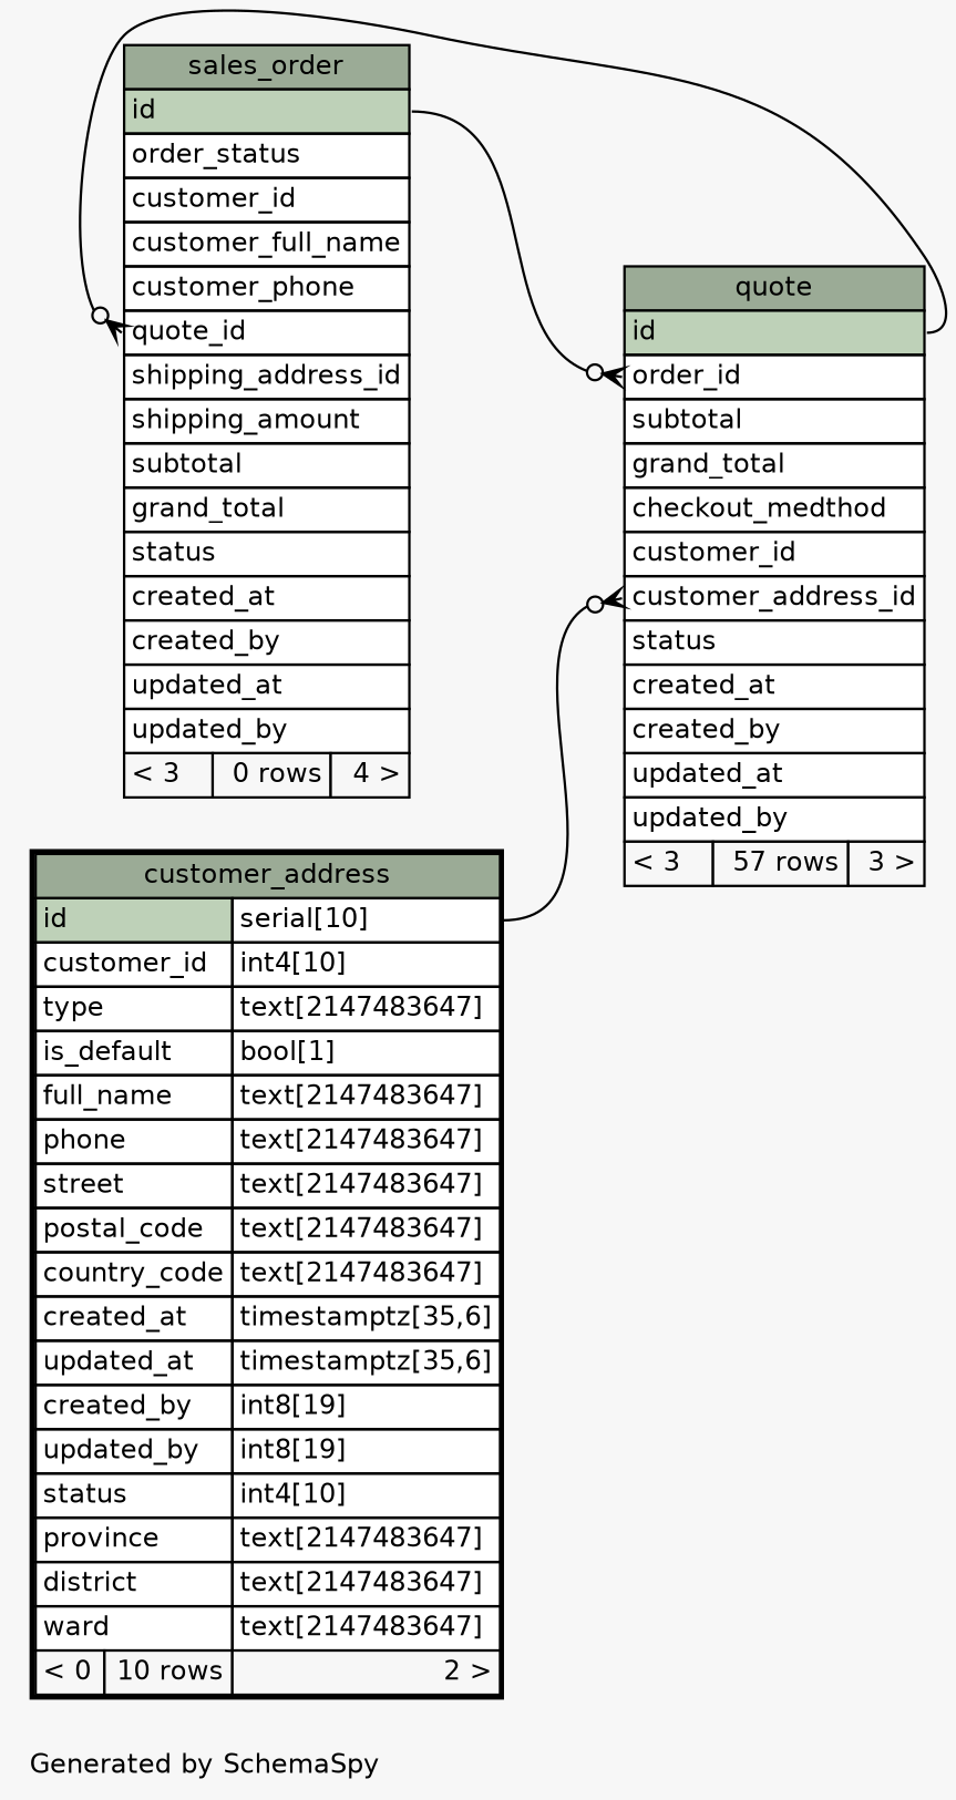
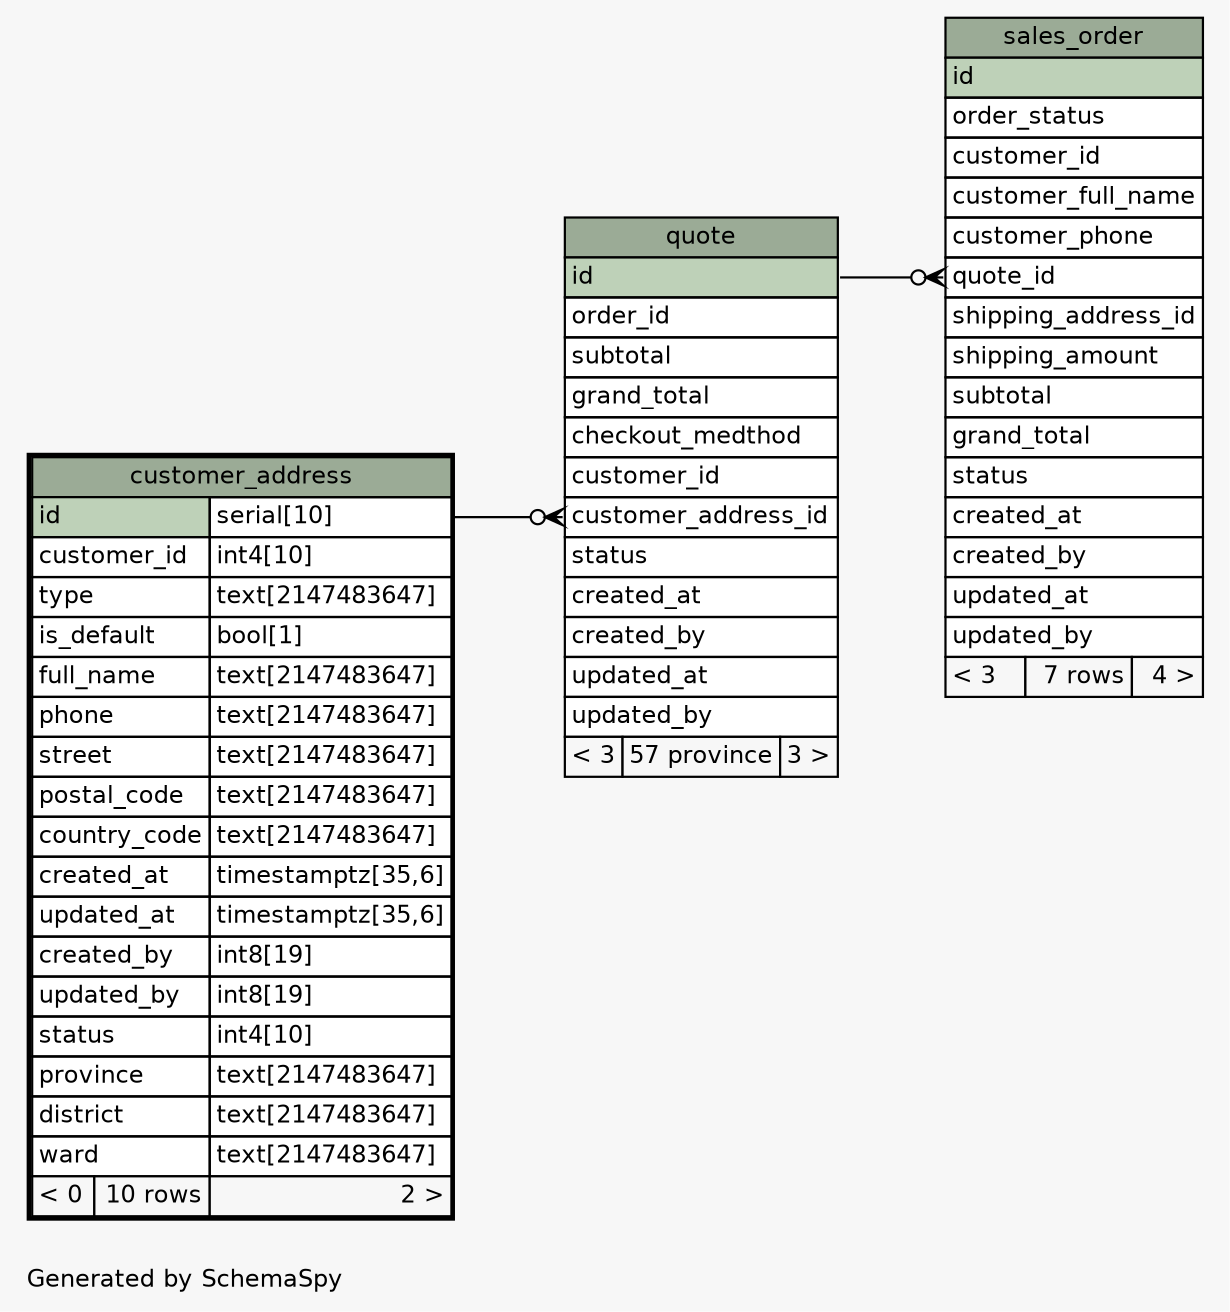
  digraph {
    bgcolor="#f7f7f7"
    fontname=Helvetica
    fontsize=11
    label="\nGenerated by SchemaSpy"
    labeljust=l
    nodesep=0.18
    rankdir=RL
    ranksep=0.46
    node [fontname=Helvetica fontsize=11 shape=plaintext]
    edge [arrowhead=none arrowsize=0.8 arrowtail=crowodot dir=back headport="id:e"]
-   n1 [label=<     <TABLE BORDER="0" CELLBORDER="1" CELLSPACING="0" BGCOLOR="#ffffff">       <TR><TD COLSPAN="3" BGCOLOR="#9bab96" ALIGN="CENTER">quote</TD></TR>       <TR><TD PORT="id" COLSPAN="3" BGCOLOR="#bed1b8" ALIGN="LEFT">id</TD></TR>       <TR><TD PORT="order_id" COLSPAN="3" ALIGN="LEFT">order_id</TD></TR>       <TR><TD PORT="subtotal" COLSPAN="3" ALIGN="LEFT">subtotal</TD></TR>       <TR><TD PORT="grand_total" COLSPAN="3" ALIGN="LEFT">grand_total</TD></TR>       <TR><TD PORT="checkout_medthod" COLSPAN="3" ALIGN="LEFT">checkout_medthod</TD></TR>       <TR><TD PORT="customer_id" COLSPAN="3" ALIGN="LEFT">customer_id</TD></TR>       <TR><TD PORT="customer_address_id" COLSPAN="3" ALIGN="LEFT">customer_address_id</TD></TR>       <TR><TD PORT="status" COLSPAN="3" ALIGN="LEFT">status</TD></TR>       <TR><TD PORT="created_at" COLSPAN="3" ALIGN="LEFT">created_at</TD></TR>       <TR><TD PORT="created_by" COLSPAN="3" ALIGN="LEFT">created_by</TD></TR>       <TR><TD PORT="updated_at" COLSPAN="3" ALIGN="LEFT">updated_at</TD></TR>       <TR><TD PORT="updated_by" COLSPAN="3" ALIGN="LEFT">updated_by</TD></TR>       <TR><TD ALIGN="LEFT" BGCOLOR="#f7f7f7">&lt; 3</TD><TD ALIGN="RIGHT" BGCOLOR="#f7f7f7">57 rows</TD><TD ALIGN="RIGHT" BGCOLOR="#f7f7f7">3 &gt;</TD></TR>     </TABLE>>]
+   n1 [label=<     <TABLE BORDER="0" CELLBORDER="1" CELLSPACING="0" BGCOLOR="#ffffff">       <TR><TD COLSPAN="3" BGCOLOR="#9bab96" ALIGN="CENTER">quote</TD></TR>       <TR><TD PORT="id" COLSPAN="3" BGCOLOR="#bed1b8" ALIGN="LEFT">id</TD></TR>       <TR><TD PORT="order_id" COLSPAN="3" ALIGN="LEFT">order_id</TD></TR>       <TR><TD PORT="subtotal" COLSPAN="3" ALIGN="LEFT">subtotal</TD></TR>       <TR><TD PORT="grand_total" COLSPAN="3" ALIGN="LEFT">grand_total</TD></TR>       <TR><TD PORT="checkout_medthod" COLSPAN="3" ALIGN="LEFT">checkout_medthod</TD></TR>       <TR><TD PORT="customer_id" COLSPAN="3" ALIGN="LEFT">customer_id</TD></TR>       <TR><TD PORT="customer_address_id" COLSPAN="3" ALIGN="LEFT">customer_address_id</TD></TR>       <TR><TD PORT="status" COLSPAN="3" ALIGN="LEFT">status</TD></TR>       <TR><TD PORT="created_at" COLSPAN="3" ALIGN="LEFT">created_at</TD></TR>       <TR><TD PORT="created_by" COLSPAN="3" ALIGN="LEFT">created_by</TD></TR>       <TR><TD PORT="updated_at" COLSPAN="3" ALIGN="LEFT">updated_at</TD></TR>       <TR><TD PORT="updated_by" COLSPAN="3" ALIGN="LEFT">updated_by</TD></TR>       <TR><TD ALIGN="LEFT" BGCOLOR="#f7f7f7">&lt; 3</TD><TD ALIGN="RIGHT" BGCOLOR="#f7f7f7">57 province</TD><TD ALIGN="RIGHT" BGCOLOR="#f7f7f7">3 &gt;</TD></TR>     </TABLE>>]
    n2 [label=<     <TABLE BORDER="2" CELLBORDER="1" CELLSPACING="0" BGCOLOR="#ffffff">       <TR><TD COLSPAN="3" BGCOLOR="#9bab96" ALIGN="CENTER">customer_address</TD></TR>       <TR><TD PORT="id" COLSPAN="2" BGCOLOR="#bed1b8" ALIGN="LEFT">id</TD><TD PORT="id.type" ALIGN="LEFT">serial[10]</TD></TR>       <TR><TD PORT="customer_id" COLSPAN="2" ALIGN="LEFT">customer_id</TD><TD PORT="customer_id.type" ALIGN="LEFT">int4[10]</TD></TR>       <TR><TD PORT="type" COLSPAN="2" ALIGN="LEFT">type</TD><TD PORT="type.type" ALIGN="LEFT">text[2147483647]</TD></TR>       <TR><TD PORT="is_default" COLSPAN="2" ALIGN="LEFT">is_default</TD><TD PORT="is_default.type" ALIGN="LEFT">bool[1]</TD></TR>       <TR><TD PORT="full_name" COLSPAN="2" ALIGN="LEFT">full_name</TD><TD PORT="full_name.type" ALIGN="LEFT">text[2147483647]</TD></TR>       <TR><TD PORT="phone" COLSPAN="2" ALIGN="LEFT">phone</TD><TD PORT="phone.type" ALIGN="LEFT">text[2147483647]</TD></TR>       <TR><TD PORT="street" COLSPAN="2" ALIGN="LEFT">street</TD><TD PORT="street.type" ALIGN="LEFT">text[2147483647]</TD></TR>       <TR><TD PORT="postal_code" COLSPAN="2" ALIGN="LEFT">postal_code</TD><TD PORT="postal_code.type" ALIGN="LEFT">text[2147483647]</TD></TR>       <TR><TD PORT="country_code" COLSPAN="2" ALIGN="LEFT">country_code</TD><TD PORT="country_code.type" ALIGN="LEFT">text[2147483647]</TD></TR>       <TR><TD PORT="created_at" COLSPAN="2" ALIGN="LEFT">created_at</TD><TD PORT="created_at.type" ALIGN="LEFT">timestamptz[35,6]</TD></TR>       <TR><TD PORT="updated_at" COLSPAN="2" ALIGN="LEFT">updated_at</TD><TD PORT="updated_at.type" ALIGN="LEFT">timestamptz[35,6]</TD></TR>       <TR><TD PORT="created_by" COLSPAN="2" ALIGN="LEFT">created_by</TD><TD PORT="created_by.type" ALIGN="LEFT">int8[19]</TD></TR>       <TR><TD PORT="updated_by" COLSPAN="2" ALIGN="LEFT">updated_by</TD><TD PORT="updated_by.type" ALIGN="LEFT">int8[19]</TD></TR>       <TR><TD PORT="status" COLSPAN="2" ALIGN="LEFT">status</TD><TD PORT="status.type" ALIGN="LEFT">int4[10]</TD></TR>       <TR><TD PORT="province" COLSPAN="2" ALIGN="LEFT">province</TD><TD PORT="province.type" ALIGN="LEFT">text[2147483647]</TD></TR>       <TR><TD PORT="district" COLSPAN="2" ALIGN="LEFT">district</TD><TD PORT="district.type" ALIGN="LEFT">text[2147483647]</TD></TR>       <TR><TD PORT="ward" COLSPAN="2" ALIGN="LEFT">ward</TD><TD PORT="ward.type" ALIGN="LEFT">text[2147483647]</TD></TR>       <TR><TD ALIGN="LEFT" BGCOLOR="#f7f7f7">&lt; 0</TD><TD ALIGN="RIGHT" BGCOLOR="#f7f7f7">10 rows</TD><TD ALIGN="RIGHT" BGCOLOR="#f7f7f7">2 &gt;</TD></TR>     </TABLE>>]
-   n3 [label=<     <TABLE BORDER="0" CELLBORDER="1" CELLSPACING="0" BGCOLOR="#ffffff">       <TR><TD COLSPAN="3" BGCOLOR="#9bab96" ALIGN="CENTER">sales_order</TD></TR>       <TR><TD PORT="id" COLSPAN="3" BGCOLOR="#bed1b8" ALIGN="LEFT">id</TD></TR>       <TR><TD PORT="order_status" COLSPAN="3" ALIGN="LEFT">order_status</TD></TR>       <TR><TD PORT="customer_id" COLSPAN="3" ALIGN="LEFT">customer_id</TD></TR>       <TR><TD PORT="customer_full_name" COLSPAN="3" ALIGN="LEFT">customer_full_name</TD></TR>       <TR><TD PORT="customer_phone" COLSPAN="3" ALIGN="LEFT">customer_phone</TD></TR>       <TR><TD PORT="quote_id" COLSPAN="3" ALIGN="LEFT">quote_id</TD></TR>       <TR><TD PORT="shipping_address_id" COLSPAN="3" ALIGN="LEFT">shipping_address_id</TD></TR>       <TR><TD PORT="shipping_amount" COLSPAN="3" ALIGN="LEFT">shipping_amount</TD></TR>       <TR><TD PORT="subtotal" COLSPAN="3" ALIGN="LEFT">subtotal</TD></TR>       <TR><TD PORT="grand_total" COLSPAN="3" ALIGN="LEFT">grand_total</TD></TR>       <TR><TD PORT="status" COLSPAN="3" ALIGN="LEFT">status</TD></TR>       <TR><TD PORT="created_at" COLSPAN="3" ALIGN="LEFT">created_at</TD></TR>       <TR><TD PORT="created_by" COLSPAN="3" ALIGN="LEFT">created_by</TD></TR>       <TR><TD PORT="updated_at" COLSPAN="3" ALIGN="LEFT">updated_at</TD></TR>       <TR><TD PORT="updated_by" COLSPAN="3" ALIGN="LEFT">updated_by</TD></TR>       <TR><TD ALIGN="LEFT" BGCOLOR="#f7f7f7">&lt; 3</TD><TD ALIGN="RIGHT" BGCOLOR="#f7f7f7">0 rows</TD><TD ALIGN="RIGHT" BGCOLOR="#f7f7f7">4 &gt;</TD></TR>     </TABLE>>]
+   n3 [label=<     <TABLE BORDER="0" CELLBORDER="1" CELLSPACING="0" BGCOLOR="#ffffff">       <TR><TD COLSPAN="3" BGCOLOR="#9bab96" ALIGN="CENTER">sales_order</TD></TR>       <TR><TD PORT="id" COLSPAN="3" BGCOLOR="#bed1b8" ALIGN="LEFT">id</TD></TR>       <TR><TD PORT="order_status" COLSPAN="3" ALIGN="LEFT">order_status</TD></TR>       <TR><TD PORT="customer_id" COLSPAN="3" ALIGN="LEFT">customer_id</TD></TR>       <TR><TD PORT="customer_full_name" COLSPAN="3" ALIGN="LEFT">customer_full_name</TD></TR>       <TR><TD PORT="customer_phone" COLSPAN="3" ALIGN="LEFT">customer_phone</TD></TR>       <TR><TD PORT="quote_id" COLSPAN="3" ALIGN="LEFT">quote_id</TD></TR>       <TR><TD PORT="shipping_address_id" COLSPAN="3" ALIGN="LEFT">shipping_address_id</TD></TR>       <TR><TD PORT="shipping_amount" COLSPAN="3" ALIGN="LEFT">shipping_amount</TD></TR>       <TR><TD PORT="subtotal" COLSPAN="3" ALIGN="LEFT">subtotal</TD></TR>       <TR><TD PORT="grand_total" COLSPAN="3" ALIGN="LEFT">grand_total</TD></TR>       <TR><TD PORT="status" COLSPAN="3" ALIGN="LEFT">status</TD></TR>       <TR><TD PORT="created_at" COLSPAN="3" ALIGN="LEFT">created_at</TD></TR>       <TR><TD PORT="created_by" COLSPAN="3" ALIGN="LEFT">created_by</TD></TR>       <TR><TD PORT="updated_at" COLSPAN="3" ALIGN="LEFT">updated_at</TD></TR>       <TR><TD PORT="updated_by" COLSPAN="3" ALIGN="LEFT">updated_by</TD></TR>       <TR><TD ALIGN="LEFT" BGCOLOR="#f7f7f7">&lt; 3</TD><TD ALIGN="RIGHT" BGCOLOR="#f7f7f7">7 rows</TD><TD ALIGN="RIGHT" BGCOLOR="#f7f7f7">4 &gt;</TD></TR>     </TABLE>>]
    n1 -> n2 [headport="id.type:e" tailport="customer_address_id:w"]
-   n1 -> n3 [tailport="order_id:w"]
    n3 -> n1 [tailport="quote_id:w"]
  }
